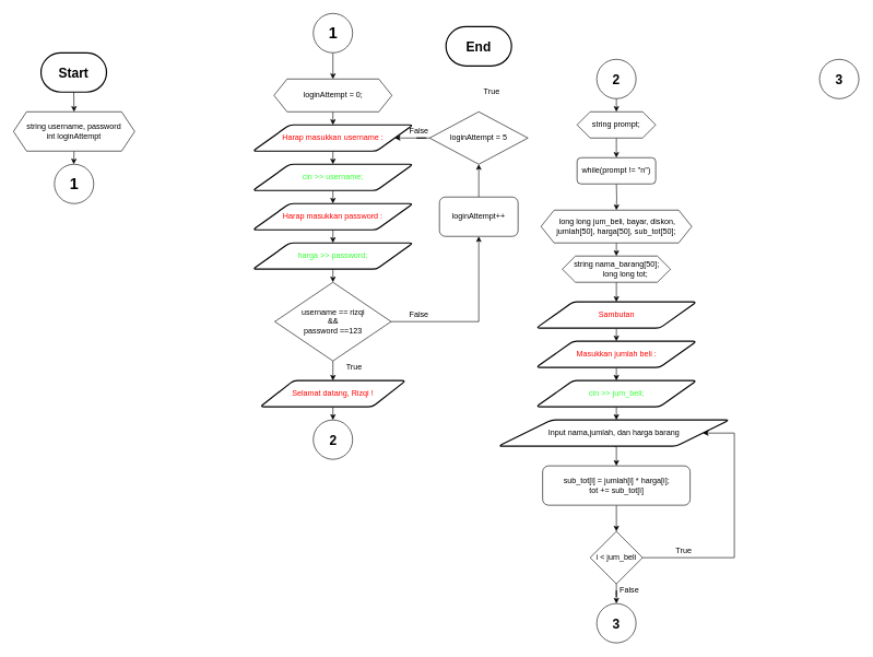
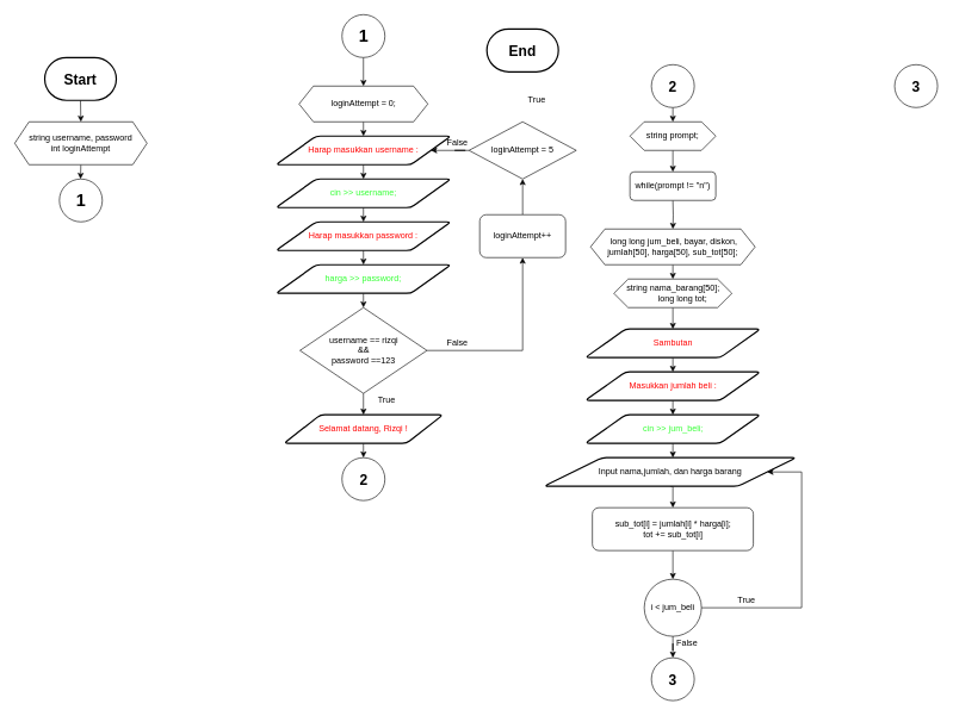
  <mxCell id="0" />
  <mxCell id="1" parent="0" />
  <mxCell id="2" style="edgeStyle=orthogonalEdgeStyle;rounded=0;orthogonalLoop=1;jettySize=auto;html=1;exitX=0.5;exitY=1;exitDx=0;exitDy=0;entryX=0.5;entryY=0;entryDx=0;entryDy=0;" parent="1" target="4" edge="1"><mxGeometry relative="1" as="geometry"><mxPoint x="112" y="140" as="sourcePoint" /></mxGeometry></mxCell>
  <mxCell id="3" style="edgeStyle=orthogonalEdgeStyle;rounded=0;orthogonalLoop=1;jettySize=auto;html=1;exitX=0.5;exitY=1;exitDx=0;exitDy=0;entryX=0.5;entryY=0;entryDx=0;entryDy=0;" parent="1" source="4" edge="1"><mxGeometry relative="1" as="geometry"><mxPoint x="112" y="250" as="targetPoint" /></mxGeometry></mxCell>
  <mxCell id="4" value="&lt;div&gt;string username, password&lt;/div&gt;&lt;div&gt;int loginAttempt&lt;br&gt;&lt;/div&gt;" style="shape=hexagon;perimeter=hexagonPerimeter2;whiteSpace=wrap;html=1;fixedSize=1;" parent="1" vertex="1"><mxGeometry x="20" y="170" width="185" height="60" as="geometry" /></mxCell>
  <mxCell id="5" value="&lt;b&gt;&lt;font style=&quot;font-size: 24px&quot;&gt;1&lt;/font&gt;&lt;/b&gt;" style="ellipse;whiteSpace=wrap;html=1;aspect=fixed;" parent="1" vertex="1"><mxGeometry x="82.5" y="250" width="60" height="60" as="geometry" /></mxCell>
  <mxCell id="6" style="edgeStyle=orthogonalEdgeStyle;rounded=0;orthogonalLoop=1;jettySize=auto;html=1;exitX=0.5;exitY=1;exitDx=0;exitDy=0;entryX=0.5;entryY=0;entryDx=0;entryDy=0;" parent="1" source="7" target="9" edge="1"><mxGeometry relative="1" as="geometry" /></mxCell>
  <mxCell id="7" value="&lt;font color=&quot;#FF0000&quot;&gt;Harap masukkan username :&lt;/font&gt;" style="shape=parallelogram;html=1;strokeWidth=2;perimeter=parallelogramPerimeter;whiteSpace=wrap;rounded=1;arcSize=12;size=0.23;" parent="1" vertex="1"><mxGeometry x="385" y="190" width="245" height="40" as="geometry" /></mxCell>
  <mxCell id="8" style="edgeStyle=orthogonalEdgeStyle;rounded=0;orthogonalLoop=1;jettySize=auto;html=1;exitX=0.5;exitY=1;exitDx=0;exitDy=0;entryX=0.5;entryY=0;entryDx=0;entryDy=0;" parent="1" source="9" target="11" edge="1"><mxGeometry relative="1" as="geometry" /></mxCell>
  <mxCell id="9" value="&lt;font color=&quot;#33FF33&quot;&gt;cin &amp;gt;&amp;gt; username;&lt;/font&gt;" style="shape=parallelogram;html=1;strokeWidth=2;perimeter=parallelogramPerimeter;whiteSpace=wrap;rounded=1;arcSize=12;size=0.23;" parent="1" vertex="1"><mxGeometry x="385" y="250" width="245" height="40" as="geometry" /></mxCell>
  <mxCell id="10" style="edgeStyle=orthogonalEdgeStyle;rounded=0;orthogonalLoop=1;jettySize=auto;html=1;exitX=0.5;exitY=1;exitDx=0;exitDy=0;entryX=0.5;entryY=0;entryDx=0;entryDy=0;" parent="1" source="11" target="13" edge="1"><mxGeometry relative="1" as="geometry" /></mxCell>
  <mxCell id="11" value="&lt;font color=&quot;#FF0000&quot;&gt;Harap masukkan password :&lt;/font&gt;" style="shape=parallelogram;html=1;strokeWidth=2;perimeter=parallelogramPerimeter;whiteSpace=wrap;rounded=1;arcSize=12;size=0.23;" parent="1" vertex="1"><mxGeometry x="385" y="310" width="245" height="40" as="geometry" /></mxCell>
  <mxCell id="12" style="edgeStyle=orthogonalEdgeStyle;rounded=0;orthogonalLoop=1;jettySize=auto;html=1;exitX=0.5;exitY=1;exitDx=0;exitDy=0;entryX=0.5;entryY=0;entryDx=0;entryDy=0;" parent="1" source="13" target="16" edge="1"><mxGeometry relative="1" as="geometry" /></mxCell>
  <mxCell id="13" value="&lt;font color=&quot;#33FF33&quot;&gt;harga &amp;gt;&amp;gt; password;&lt;/font&gt;" style="shape=parallelogram;html=1;strokeWidth=2;perimeter=parallelogramPerimeter;whiteSpace=wrap;rounded=1;arcSize=12;size=0.23;" parent="1" vertex="1"><mxGeometry x="385" y="370" width="245" height="40" as="geometry" /></mxCell>
  <mxCell id="14" style="edgeStyle=orthogonalEdgeStyle;rounded=0;orthogonalLoop=1;jettySize=auto;html=1;exitX=0.5;exitY=1;exitDx=0;exitDy=0;entryX=0.5;entryY=0;entryDx=0;entryDy=0;" parent="1" source="16" target="18" edge="1"><mxGeometry relative="1" as="geometry" /></mxCell>
  <mxCell id="15" style="edgeStyle=orthogonalEdgeStyle;rounded=0;orthogonalLoop=1;jettySize=auto;html=1;exitX=1;exitY=0.5;exitDx=0;exitDy=0;" parent="1" source="16" target="36" edge="1"><mxGeometry relative="1" as="geometry" /></mxCell>
  <mxCell id="16" value="&lt;div&gt;username == rizqi &lt;br&gt;&lt;/div&gt;&lt;div&gt;&amp;amp;&amp;amp;&lt;/div&gt;&lt;div&gt; password ==123&lt;/div&gt;" style="rhombus;whiteSpace=wrap;html=1;" parent="1" vertex="1"><mxGeometry x="418.75" y="430" width="177.5" height="120" as="geometry" /></mxCell>
  <mxCell id="17" style="edgeStyle=orthogonalEdgeStyle;rounded=0;orthogonalLoop=1;jettySize=auto;html=1;exitX=0.5;exitY=1;exitDx=0;exitDy=0;entryX=0.5;entryY=0;entryDx=0;entryDy=0;" parent="1" source="18" target="21" edge="1"><mxGeometry relative="1" as="geometry" /></mxCell>
  <mxCell id="18" value="&lt;font color=&quot;#FF0000&quot;&gt;Selamat datang, Rizqi !&lt;br&gt;&lt;/font&gt;" style="shape=parallelogram;html=1;strokeWidth=2;perimeter=parallelogramPerimeter;whiteSpace=wrap;rounded=1;arcSize=12;size=0.23;" parent="1" vertex="1"><mxGeometry x="396.25" y="580" width="222.5" height="40" as="geometry" /></mxCell>
  <mxCell id="19" style="edgeStyle=orthogonalEdgeStyle;rounded=0;orthogonalLoop=1;jettySize=auto;html=1;exitX=0.5;exitY=1;exitDx=0;exitDy=0;" parent="1" source="20" target="34" edge="1"><mxGeometry relative="1" as="geometry" /></mxCell>
  <mxCell id="20" value="&lt;b&gt;&lt;font style=&quot;font-size: 24px&quot;&gt;1&lt;/font&gt;&lt;/b&gt;" style="ellipse;whiteSpace=wrap;html=1;aspect=fixed;" parent="1" vertex="1"><mxGeometry x="477.5" y="20" width="60" height="60" as="geometry" /></mxCell>
  <mxCell id="21" value="&lt;b&gt;&lt;font style=&quot;font-size: 20px&quot;&gt;2&lt;/font&gt;&lt;/b&gt;" style="ellipse;whiteSpace=wrap;html=1;aspect=fixed;" parent="1" vertex="1"><mxGeometry x="477.5" y="640" width="60" height="60" as="geometry" /></mxCell>
  <mxCell id="22" style="edgeStyle=orthogonalEdgeStyle;rounded=0;orthogonalLoop=1;jettySize=auto;html=1;exitX=0.5;exitY=1;exitDx=0;exitDy=0;entryX=0.5;entryY=0;entryDx=0;entryDy=0;" parent="1" source="23" target="25" edge="1"><mxGeometry relative="1" as="geometry" /></mxCell>
  <mxCell id="23" value="&lt;b&gt;&lt;font style=&quot;font-size: 20px&quot;&gt;2&lt;/font&gt;&lt;/b&gt;" style="ellipse;whiteSpace=wrap;html=1;aspect=fixed;" parent="1" vertex="1"><mxGeometry x="910" y="90" width="60" height="60" as="geometry" /></mxCell>
  <mxCell id="24" value="" style="edgeStyle=orthogonalEdgeStyle;rounded=0;orthogonalLoop=1;jettySize=auto;html=1;" parent="1" source="25" edge="1"><mxGeometry relative="1" as="geometry"><mxPoint x="940" y="240" as="targetPoint" /></mxGeometry></mxCell>
  <mxCell id="25" value="string prompt;" style="shape=hexagon;perimeter=hexagonPerimeter2;whiteSpace=wrap;html=1;fixedSize=1;" parent="1" vertex="1"><mxGeometry x="880" y="170" width="120" height="40" as="geometry" /></mxCell>
  <mxCell id="26" style="edgeStyle=orthogonalEdgeStyle;rounded=0;orthogonalLoop=1;jettySize=auto;html=1;exitX=0.5;exitY=1;exitDx=0;exitDy=0;entryX=0.5;entryY=0;entryDx=0;entryDy=0;" parent="1" target="28" edge="1"><mxGeometry relative="1" as="geometry"><mxPoint x="940" y="280" as="sourcePoint" /></mxGeometry></mxCell>
  <mxCell id="27" style="edgeStyle=orthogonalEdgeStyle;rounded=0;orthogonalLoop=1;jettySize=auto;html=1;exitX=0.5;exitY=1;exitDx=0;exitDy=0;entryX=0.5;entryY=0;entryDx=0;entryDy=0;" parent="1" source="28" target="30" edge="1"><mxGeometry relative="1" as="geometry" /></mxCell>
  <mxCell id="28" value="&amp;nbsp;long long jum_beli, bayar, diskon, jumlah[50], harga[50], sub_tot[50];" style="shape=hexagon;perimeter=hexagonPerimeter2;whiteSpace=wrap;html=1;fixedSize=1;" parent="1" vertex="1"><mxGeometry x="825" y="320" width="230" height="50" as="geometry" /></mxCell>
  <mxCell id="29" style="edgeStyle=orthogonalEdgeStyle;rounded=0;orthogonalLoop=1;jettySize=auto;html=1;exitX=0.5;exitY=1;exitDx=0;exitDy=0;entryX=0.5;entryY=0;entryDx=0;entryDy=0;" parent="1" source="30" target="44" edge="1"><mxGeometry relative="1" as="geometry" /></mxCell>
  <mxCell id="30" value="string nama_barang[50];&lt;br&gt;&amp;nbsp;&amp;nbsp;&amp;nbsp;&amp;nbsp;&amp;nbsp;&amp;nbsp;&amp;nbsp; long long tot;" style="shape=hexagon;perimeter=hexagonPerimeter2;whiteSpace=wrap;html=1;fixedSize=1;" parent="1" vertex="1"><mxGeometry x="857.5" y="390" width="165" height="40" as="geometry" /></mxCell>
  <mxCell id="31" value="False" style="text;html=1;strokeColor=none;fillColor=none;align=center;verticalAlign=middle;whiteSpace=wrap;rounded=0;" parent="1" vertex="1"><mxGeometry x="618.75" y="470" width="40" height="20" as="geometry" /></mxCell>
  <mxCell id="32" value="True" style="text;html=1;strokeColor=none;fillColor=none;align=center;verticalAlign=middle;whiteSpace=wrap;rounded=0;" parent="1" vertex="1"><mxGeometry x="520" y="550" width="40" height="20" as="geometry" /></mxCell>
  <mxCell id="33" style="edgeStyle=orthogonalEdgeStyle;rounded=0;orthogonalLoop=1;jettySize=auto;html=1;exitX=0.5;exitY=1;exitDx=0;exitDy=0;entryX=0.5;entryY=0;entryDx=0;entryDy=0;" parent="1" source="34" target="7" edge="1"><mxGeometry relative="1" as="geometry" /></mxCell>
  <mxCell id="34" value="loginAttempt = 0;" style="shape=hexagon;perimeter=hexagonPerimeter2;whiteSpace=wrap;html=1;fixedSize=1;" parent="1" vertex="1"><mxGeometry x="417.5" y="120" width="180" height="50" as="geometry" /></mxCell>
  <mxCell id="35" value="" style="edgeStyle=orthogonalEdgeStyle;rounded=0;orthogonalLoop=1;jettySize=auto;html=1;" parent="1" source="36" target="38" edge="1"><mxGeometry relative="1" as="geometry" /></mxCell>
  <mxCell id="36" value="loginAttempt++" style="rounded=1;whiteSpace=wrap;html=1;" parent="1" vertex="1"><mxGeometry x="670" y="300" width="120" height="60" as="geometry" /></mxCell>
  <mxCell id="37" style="edgeStyle=orthogonalEdgeStyle;rounded=0;orthogonalLoop=1;jettySize=auto;html=1;exitX=0;exitY=0.5;exitDx=0;exitDy=0;" parent="1" source="38" target="7" edge="1"><mxGeometry relative="1" as="geometry" /></mxCell>
  <mxCell id="38" value="loginAttempt = 5" style="rhombus;whiteSpace=wrap;html=1;" parent="1" vertex="1"><mxGeometry x="655" y="170" width="150" height="80" as="geometry" /></mxCell>
  <mxCell id="39" value="True" style="text;html=1;strokeColor=none;fillColor=none;align=center;verticalAlign=middle;whiteSpace=wrap;rounded=0;" parent="1" vertex="1"><mxGeometry x="730" y="130" width="40" height="20" as="geometry" /></mxCell>
  <mxCell id="40" value="False" style="text;html=1;strokeColor=none;fillColor=none;align=center;verticalAlign=middle;whiteSpace=wrap;rounded=0;" parent="1" vertex="1"><mxGeometry x="618.75" y="190" width="40" height="20" as="geometry" /></mxCell>
  <mxCell id="41" style="edgeStyle=orthogonalEdgeStyle;rounded=0;orthogonalLoop=1;jettySize=auto;html=1;exitX=0.5;exitY=1;exitDx=0;exitDy=0;entryX=0.5;entryY=0;entryDx=0;entryDy=0;" parent="1" source="42" edge="1"><mxGeometry relative="1" as="geometry"><mxPoint x="940" y="640" as="targetPoint" /></mxGeometry></mxCell>
  <mxCell id="42" value="&lt;font color=&quot;#33FF33&quot;&gt;cin &amp;gt;&amp;gt; jum_beli;&lt;/font&gt;" style="shape=parallelogram;html=1;strokeWidth=2;perimeter=parallelogramPerimeter;whiteSpace=wrap;rounded=1;arcSize=12;size=0.23;" parent="1" vertex="1"><mxGeometry x="817.5" y="580" width="245" height="40" as="geometry" /></mxCell>
  <mxCell id="43" style="edgeStyle=orthogonalEdgeStyle;rounded=0;orthogonalLoop=1;jettySize=auto;html=1;exitX=0.5;exitY=1;exitDx=0;exitDy=0;entryX=0.5;entryY=0;entryDx=0;entryDy=0;" parent="1" source="44" target="46" edge="1"><mxGeometry relative="1" as="geometry" /></mxCell>
  <mxCell id="44" value="&lt;font color=&quot;#FF0000&quot;&gt;Sambutan&lt;/font&gt;" style="shape=parallelogram;html=1;strokeWidth=2;perimeter=parallelogramPerimeter;whiteSpace=wrap;rounded=1;arcSize=12;size=0.23;" parent="1" vertex="1"><mxGeometry x="817.5" y="460" width="245" height="40" as="geometry" /></mxCell>
  <mxCell id="45" style="edgeStyle=orthogonalEdgeStyle;rounded=0;orthogonalLoop=1;jettySize=auto;html=1;exitX=0.5;exitY=1;exitDx=0;exitDy=0;entryX=0.5;entryY=0;entryDx=0;entryDy=0;" parent="1" source="46" target="42" edge="1"><mxGeometry relative="1" as="geometry" /></mxCell>
  <mxCell id="46" value="&lt;font color=&quot;#FF0000&quot;&gt;Masukkan jumlah beli : &lt;/font&gt;" style="shape=parallelogram;html=1;strokeWidth=2;perimeter=parallelogramPerimeter;whiteSpace=wrap;rounded=1;arcSize=12;size=0.23;" parent="1" vertex="1"><mxGeometry x="817.5" y="520" width="245" height="40" as="geometry" /></mxCell>
  <mxCell id="47" value="&lt;b&gt;&lt;font style=&quot;font-size: 20px&quot;&gt;Start&lt;/font&gt;&lt;/b&gt;" style="strokeWidth=2;html=1;shape=mxgraph.flowchart.terminator;whiteSpace=wrap;" parent="1" vertex="1"><mxGeometry x="62" y="80" width="100" height="60" as="geometry" /></mxCell>
  <mxCell id="48" value="&lt;b&gt;&lt;font style=&quot;font-size: 20px&quot;&gt;End&lt;/font&gt;&lt;/b&gt;" style="strokeWidth=2;html=1;shape=mxgraph.flowchart.terminator;whiteSpace=wrap;" parent="1" vertex="1"><mxGeometry x="680" width="100" height="60" as="geometry" y="40" /></mxCell>
  <mxCell id="49" value="while(prompt != &quot;n&quot;)" style="rounded=1;whiteSpace=wrap;html=1;" parent="1" vertex="1"><mxGeometry x="880" y="240" width="120" height="40" as="geometry" /></mxCell>
  <mxCell id="50" style="edgeStyle=orthogonalEdgeStyle;rounded=0;orthogonalLoop=1;jettySize=auto;html=1;exitX=0.5;exitY=1;exitDx=0;exitDy=0;entryX=0.5;entryY=0;entryDx=0;entryDy=0;" edge="1" parent="1" source="51" target="53"><mxGeometry relative="1" as="geometry" /></mxCell>
  <mxCell id="51" value="Input nama,jumlah, dan harga barang" style="shape=parallelogram;html=1;strokeWidth=2;perimeter=parallelogramPerimeter;whiteSpace=wrap;rounded=1;arcSize=12;size=0.23;" parent="1" vertex="1"><mxGeometry x="760" y="640" width="352.5" height="40" as="geometry" /></mxCell>
  <mxCell id="52" value="" style="edgeStyle=orthogonalEdgeStyle;rounded=0;orthogonalLoop=1;jettySize=auto;html=1;" edge="1" parent="1" source="53" target="56"><mxGeometry relative="1" as="geometry" /></mxCell>
  <mxCell id="53" value="&lt;div&gt;sub_tot[i] = jumlah[i] * harga[i];&lt;/div&gt;&lt;div&gt;tot += sub_tot[i]&lt;br&gt;&lt;/div&gt;" style="rounded=1;whiteSpace=wrap;html=1;" parent="1" vertex="1"><mxGeometry x="827.5" y="710" width="225" height="60" as="geometry" /></mxCell>
  <mxCell id="54" style="edgeStyle=orthogonalEdgeStyle;rounded=0;orthogonalLoop=1;jettySize=auto;html=1;exitX=1;exitY=0.5;exitDx=0;exitDy=0;entryX=1;entryY=0.5;entryDx=0;entryDy=0;" edge="1" parent="1" source="56" target="51"><mxGeometry relative="1" as="geometry"><Array as="points"><mxPoint x="1120" y="850" /><mxPoint x="1120" y="660" /></Array></mxGeometry></mxCell>
  <mxCell id="55" value="" style="edgeStyle=orthogonalEdgeStyle;rounded=0;orthogonalLoop=1;jettySize=auto;html=1;" edge="1" parent="1" source="56" target="57"><mxGeometry relative="1" as="geometry" /></mxCell>
- <mxCell id="56" value="i &amp;lt; jum_beli " style="rhombus;whiteSpace=wrap;html=1;" vertex="1" parent="1"><mxGeometry x="900" y="810" width="80" height="80" as="geometry" /></mxCell>
+ <mxCell id="56" value="i &amp;lt; jum_beli " style="ellipse;whiteSpace=wrap;html=1;" vertex="1" parent="1"><mxGeometry x="900" y="810" width="80" height="80" as="geometry" /></mxCell>
  <mxCell id="57" value="&lt;b&gt;&lt;font style=&quot;font-size: 20px&quot;&gt;3&lt;/font&gt;&lt;/b&gt;" style="ellipse;whiteSpace=wrap;html=1;aspect=fixed;" vertex="1" parent="1"><mxGeometry x="910" y="920" width="60" height="60" as="geometry" /></mxCell>
  <mxCell id="58" value="True" style="text;html=1;strokeColor=none;fillColor=none;align=center;verticalAlign=middle;whiteSpace=wrap;rounded=0;" vertex="1" parent="1"><mxGeometry x="1022.5" y="830" width="40" height="20" as="geometry" /></mxCell>
  <mxCell id="59" value="False" style="text;html=1;strokeColor=none;fillColor=none;align=center;verticalAlign=middle;whiteSpace=wrap;rounded=0;" vertex="1" parent="1"><mxGeometry x="940" y="890" width="40" height="20" as="geometry" /></mxCell>
  <mxCell id="60" value="&lt;b&gt;&lt;font style=&quot;font-size: 20px&quot;&gt;3&lt;/font&gt;&lt;/b&gt;" style="ellipse;whiteSpace=wrap;html=1;aspect=fixed;" vertex="1" parent="1"><mxGeometry x="1250" y="90" width="60" height="60" as="geometry" /></mxCell>
